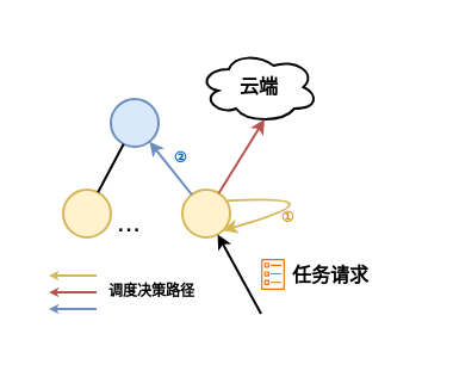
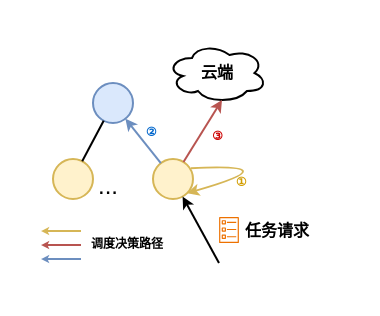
  <mxCell id="0" />
  <mxCell id="1" parent="0" />
  <mxCell id="2" value="" style="ellipse;whiteSpace=wrap;html=1;aspect=fixed;fillColor=#fff2cc;strokeColor=#d6b656;fontStyle=1" vertex="1" parent="1"><mxGeometry x="26" y="79" width="20" height="20" as="geometry" /></mxCell>
  <mxCell id="3" value="" style="ellipse;whiteSpace=wrap;html=1;aspect=fixed;fillColor=#fff2cc;strokeColor=#d6b656;fontStyle=1" vertex="1" parent="1"><mxGeometry x="76" y="79" width="20" height="20" as="geometry" /></mxCell>
  <mxCell id="4" value="" style="ellipse;whiteSpace=wrap;html=1;aspect=fixed;fillColor=#dae8fc;strokeColor=#6c8ebf;fontStyle=1" vertex="1" parent="1"><mxGeometry x="46" y="41" width="20" height="20" as="geometry" /></mxCell>
  <mxCell id="5" style="rounded=0;orthogonalLoop=1;jettySize=auto;html=1;endArrow=none;startFill=0;fontStyle=1" edge="1" parent="1" source="2" target="4"><mxGeometry relative="1" as="geometry"><mxPoint x="53" y="84" as="sourcePoint" /><mxPoint x="68" y="86" as="targetPoint" /></mxGeometry></mxCell>
  <mxCell id="6" style="rounded=0;orthogonalLoop=1;jettySize=auto;html=1;endArrow=classic;startFill=0;startArrow=none;endFill=1;endSize=3;strokeColor=#6c8ebf;fillColor=#dae8fc;fontStyle=1" edge="1" parent="1" source="3" target="4"><mxGeometry relative="1" as="geometry"><mxPoint x="81" y="121" as="sourcePoint" /><mxPoint x="81" y="91" as="targetPoint" /></mxGeometry></mxCell>
  <mxCell id="7" value="" style="ellipse;shape=cloud;whiteSpace=wrap;html=1;fontStyle=1" vertex="1" parent="1"><mxGeometry x="83" y="21" width="50" height="30" as="geometry" /></mxCell>
  <mxCell id="8" value="" style="endArrow=classic;html=1;rounded=0;entryX=0.55;entryY=0.95;entryDx=0;entryDy=0;entryPerimeter=0;endSize=3;fillColor=#f8cecc;strokeColor=#b85450;fontStyle=1" edge="1" parent="1" source="3" target="7"><mxGeometry width="50" height="50" relative="1" as="geometry"><mxPoint x="106.002" y="90.358" as="sourcePoint" /><mxPoint x="190.36" y="-99" as="targetPoint" /></mxGeometry></mxCell>
  <mxCell id="9" style="rounded=0;orthogonalLoop=1;jettySize=auto;html=1;endSize=3;strokeColor=#000000;fontStyle=1" edge="1" parent="1" target="3"><mxGeometry relative="1" as="geometry"><mxPoint x="109" y="131" as="sourcePoint" /></mxGeometry></mxCell>
  <mxCell id="10" value="" style="sketch=0;outlineConnect=0;fontColor=#232F3E;gradientColor=none;fillColor=#ED7100;strokeColor=none;dashed=0;verticalLabelPosition=bottom;verticalAlign=top;align=center;html=1;fontSize=12;fontStyle=1;aspect=fixed;pointerEvents=1;shape=mxgraph.aws4.ecs_task;" vertex="1" parent="1"><mxGeometry x="109" y="108.03" width="10" height="12.97" as="geometry" /></mxCell>
  <mxCell id="11" value="&lt;font style=&quot;font-size: 8px;&quot;&gt;&lt;span&gt;任务请求&lt;/span&gt;&lt;/font&gt;" style="text;html=1;align=center;verticalAlign=middle;resizable=0;points=[];autosize=1;strokeColor=none;fillColor=none;fontStyle=1" vertex="1" parent="1"><mxGeometry x="108" y="99" width="60" height="30" as="geometry" /></mxCell>
  <mxCell id="12" value="" style="endArrow=classic;html=1;rounded=0;entryX=1;entryY=1;entryDx=0;entryDy=0;strokeColor=#d6b656;endSize=3;edgeStyle=orthogonalEdgeStyle;curved=1;exitX=0.947;exitY=0.231;exitDx=0;exitDy=0;exitPerimeter=0;fillColor=#fff2cc;fontStyle=1" edge="1" parent="1" source="3" target="3"><mxGeometry width="50" height="50" relative="1" as="geometry"><mxPoint x="106" y="91" as="sourcePoint" /><mxPoint x="121" y="40" as="targetPoint" /><Array as="points"><mxPoint x="146" y="81" /></Array></mxGeometry></mxCell>
  <mxCell id="13" value="&lt;span style=&quot;font-family: &amp;quot;Microsoft Yahei&amp;quot;, Helvetica, Arial, sans-serif; text-align: start; text-wrap-mode: wrap; color: light-dark(rgb(210, 157, 0), rgb(43, 43, 0));&quot;&gt;&lt;font style=&quot;font-size: 6px;&quot;&gt;①&lt;/font&gt;&lt;/span&gt;" style="text;html=1;align=center;verticalAlign=middle;resizable=0;points=[];autosize=1;strokeColor=none;fillColor=none;labelBackgroundColor=none;fontStyle=1" vertex="1" parent="1"><mxGeometry x="104.5" y="74" width="30" height="30" as="geometry" /></mxCell>
  <mxCell id="14" value="&lt;span style=&quot;font-family: &amp;quot;Microsoft Yahei&amp;quot;, Helvetica, Arial, sans-serif; text-align: start; text-wrap-mode: wrap; background-color: rgb(255, 255, 255); color: rgb(0, 102, 204);&quot;&gt;&lt;font style=&quot;font-size: 6px;&quot;&gt;②&lt;/font&gt;&lt;/span&gt;" style="text;html=1;align=center;verticalAlign=middle;resizable=0;points=[];autosize=1;strokeColor=none;fillColor=none;fontStyle=1" vertex="1" parent="1"><mxGeometry x="60.25" y="49" width="30" height="30" as="geometry" /></mxCell>
+ <mxCell id="15" value="&lt;span style=&quot;font-family: &amp;quot;Microsoft Yahei&amp;quot;, Helvetica, Arial, sans-serif; font-style: normal; font-variant-ligatures: normal; font-variant-caps: normal; letter-spacing: normal; orphans: 2; text-align: start; text-indent: 0px; text-transform: none; widows: 2; word-spacing: 0px; -webkit-text-stroke-width: 0px; white-space: normal; background-color: rgb(255, 255, 255); text-decoration-thickness: initial; text-decoration-style: initial; text-decoration-color: initial; float: none; color: rgb(204, 0, 0); display: inline !important;&quot;&gt;&lt;font style=&quot;font-size: 6px;&quot;&gt;③&lt;/font&gt;&lt;/span&gt;" style="text;whiteSpace=wrap;html=1;fontStyle=1" vertex="1" parent="1"><mxGeometry x="104" y="52" width="22" height="20" as="geometry" /></mxCell>
  <mxCell id="16" value="..." style="text;html=1;align=center;verticalAlign=middle;whiteSpace=wrap;rounded=0;" vertex="1" parent="1"><mxGeometry x="24" y="78.03" width="60" height="30" as="geometry" /></mxCell>
  <mxCell id="17" value="&lt;span style=&quot;font-size: 8px;&quot;&gt;云端&lt;/span&gt;" style="text;html=1;align=center;verticalAlign=middle;resizable=0;points=[];autosize=1;strokeColor=none;fillColor=none;fontStyle=1" vertex="1" parent="1"><mxGeometry x="88" y="20" width="40" height="30" as="geometry" /></mxCell>
  <mxCell id="18" style="rounded=0;orthogonalLoop=1;jettySize=auto;html=1;endSize=1;strokeColor=#d6b656;fontStyle=1;fillColor=#fff2cc;" edge="1" parent="1"><mxGeometry relative="1" as="geometry"><mxPoint x="40" y="115.03" as="sourcePoint" /><mxPoint x="20" y="115.03" as="targetPoint" /></mxGeometry></mxCell>
  <mxCell id="19" style="rounded=0;orthogonalLoop=1;jettySize=auto;html=1;endSize=1;strokeColor=#b85450;fontStyle=1;fillColor=#f8cecc;targetPerimeterSpacing=-1;" edge="1" parent="1"><mxGeometry relative="1" as="geometry"><mxPoint x="40" y="122.03" as="sourcePoint" /><mxPoint x="20" y="122.03" as="targetPoint" /></mxGeometry></mxCell>
  <mxCell id="20" style="rounded=0;orthogonalLoop=1;jettySize=auto;html=1;endSize=1;strokeColor=#6c8ebf;fontStyle=1;fillColor=#dae8fc;" edge="1" parent="1"><mxGeometry relative="1" as="geometry"><mxPoint x="40" y="129.03" as="sourcePoint" /><mxPoint x="20" y="129.03" as="targetPoint" /></mxGeometry></mxCell>
  <mxCell id="21" value="&lt;font style=&quot;font-size: 6px;&quot;&gt;调度决策路径&lt;/font&gt;" style="text;html=1;align=center;verticalAlign=middle;resizable=0;points=[];autosize=1;strokeColor=none;fillColor=none;fontStyle=1" vertex="1" parent="1"><mxGeometry x="33" y="105.03" width="60" height="30" as="geometry" /></mxCell>
